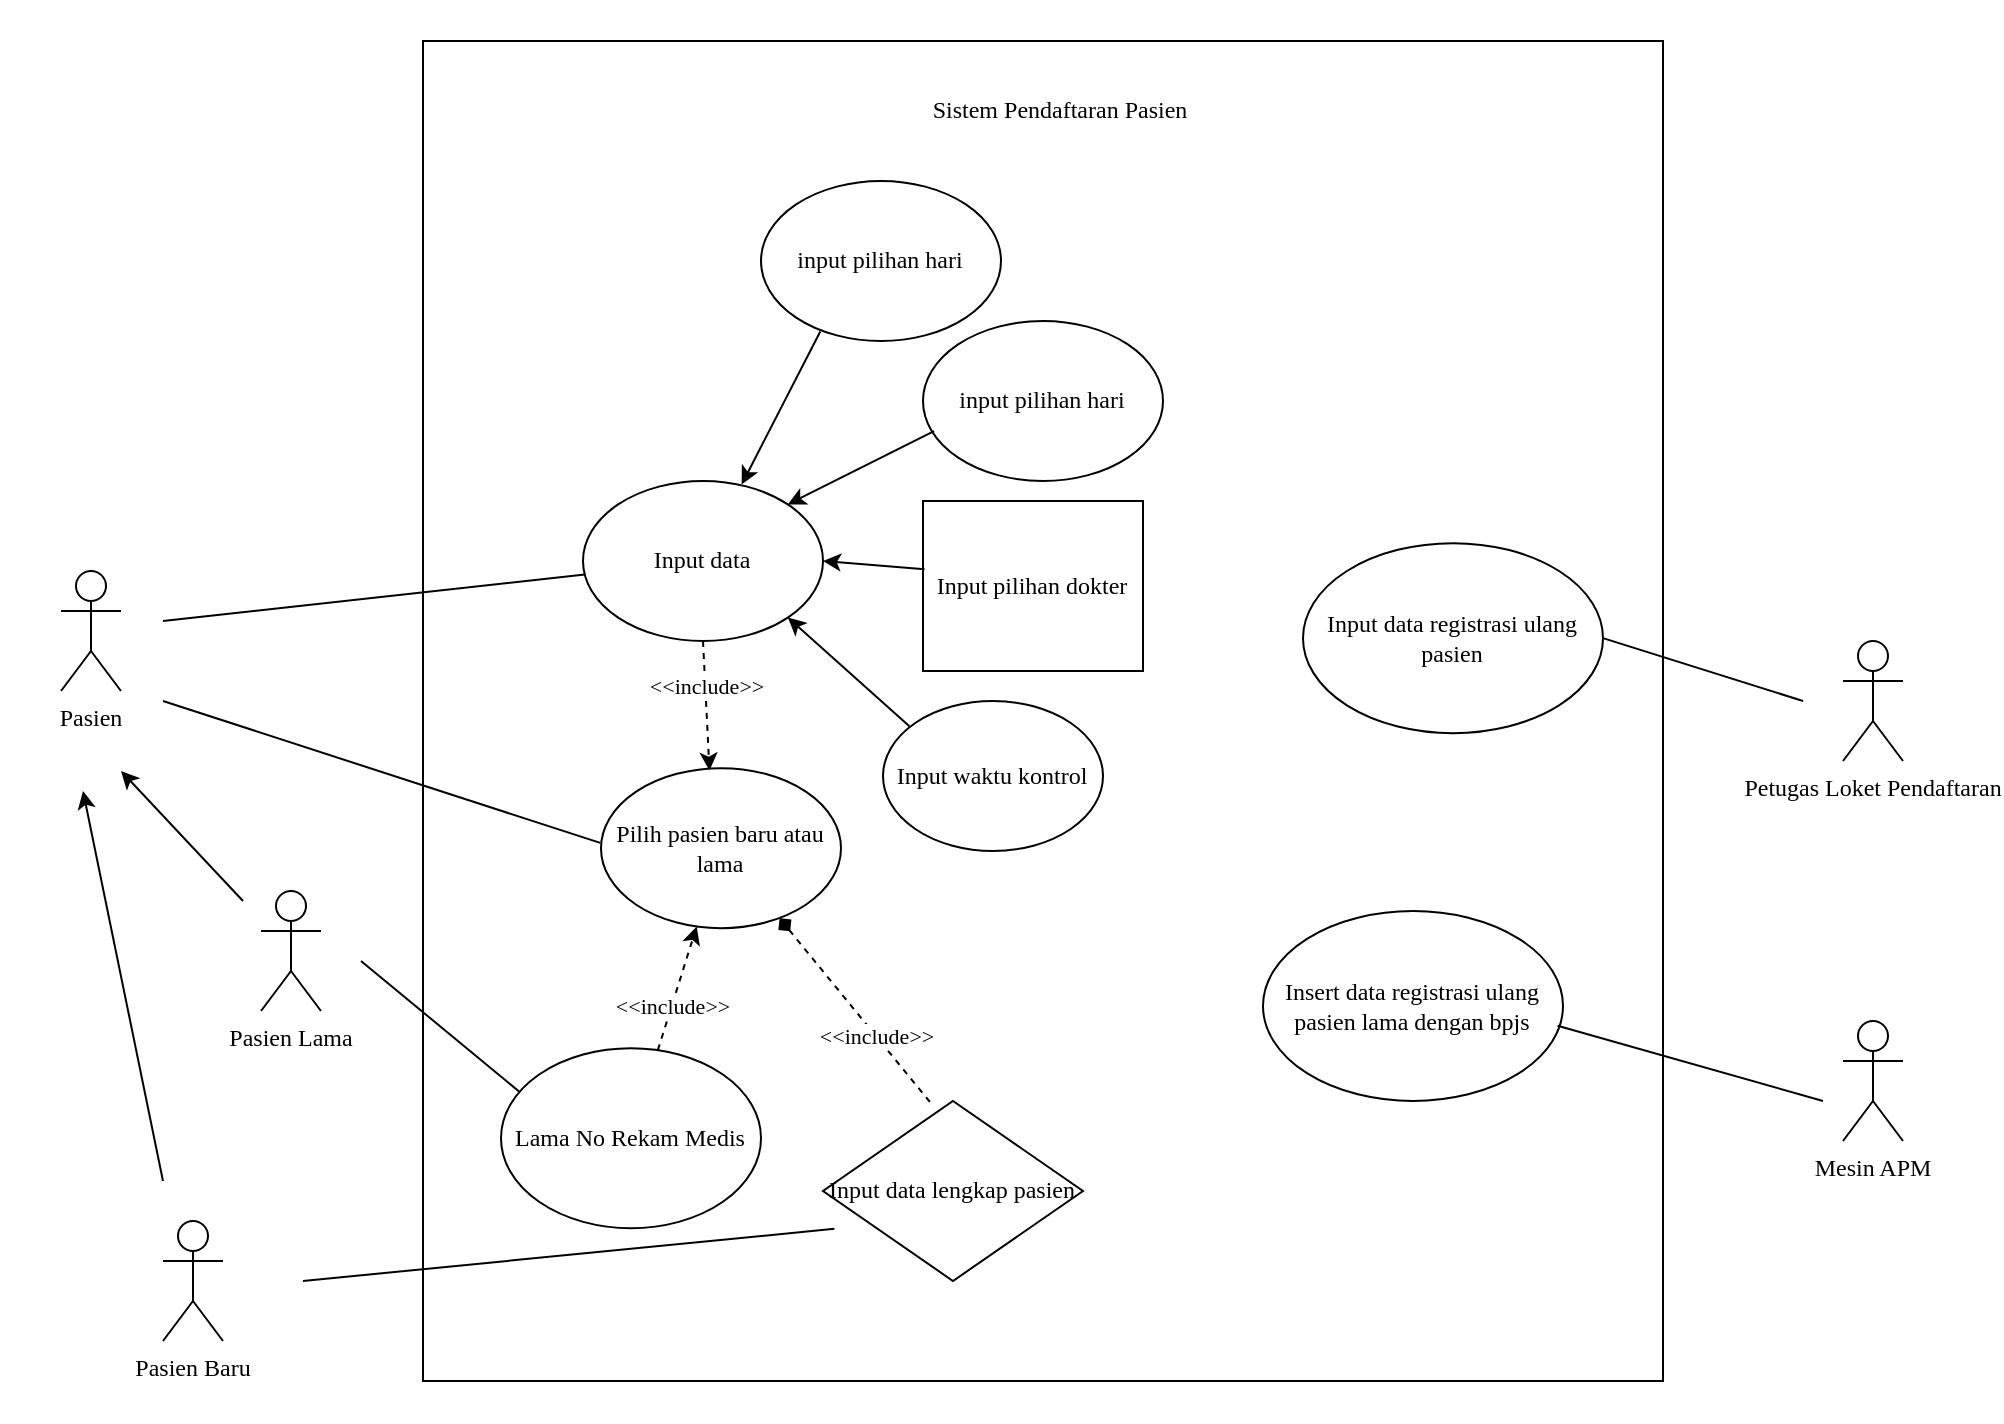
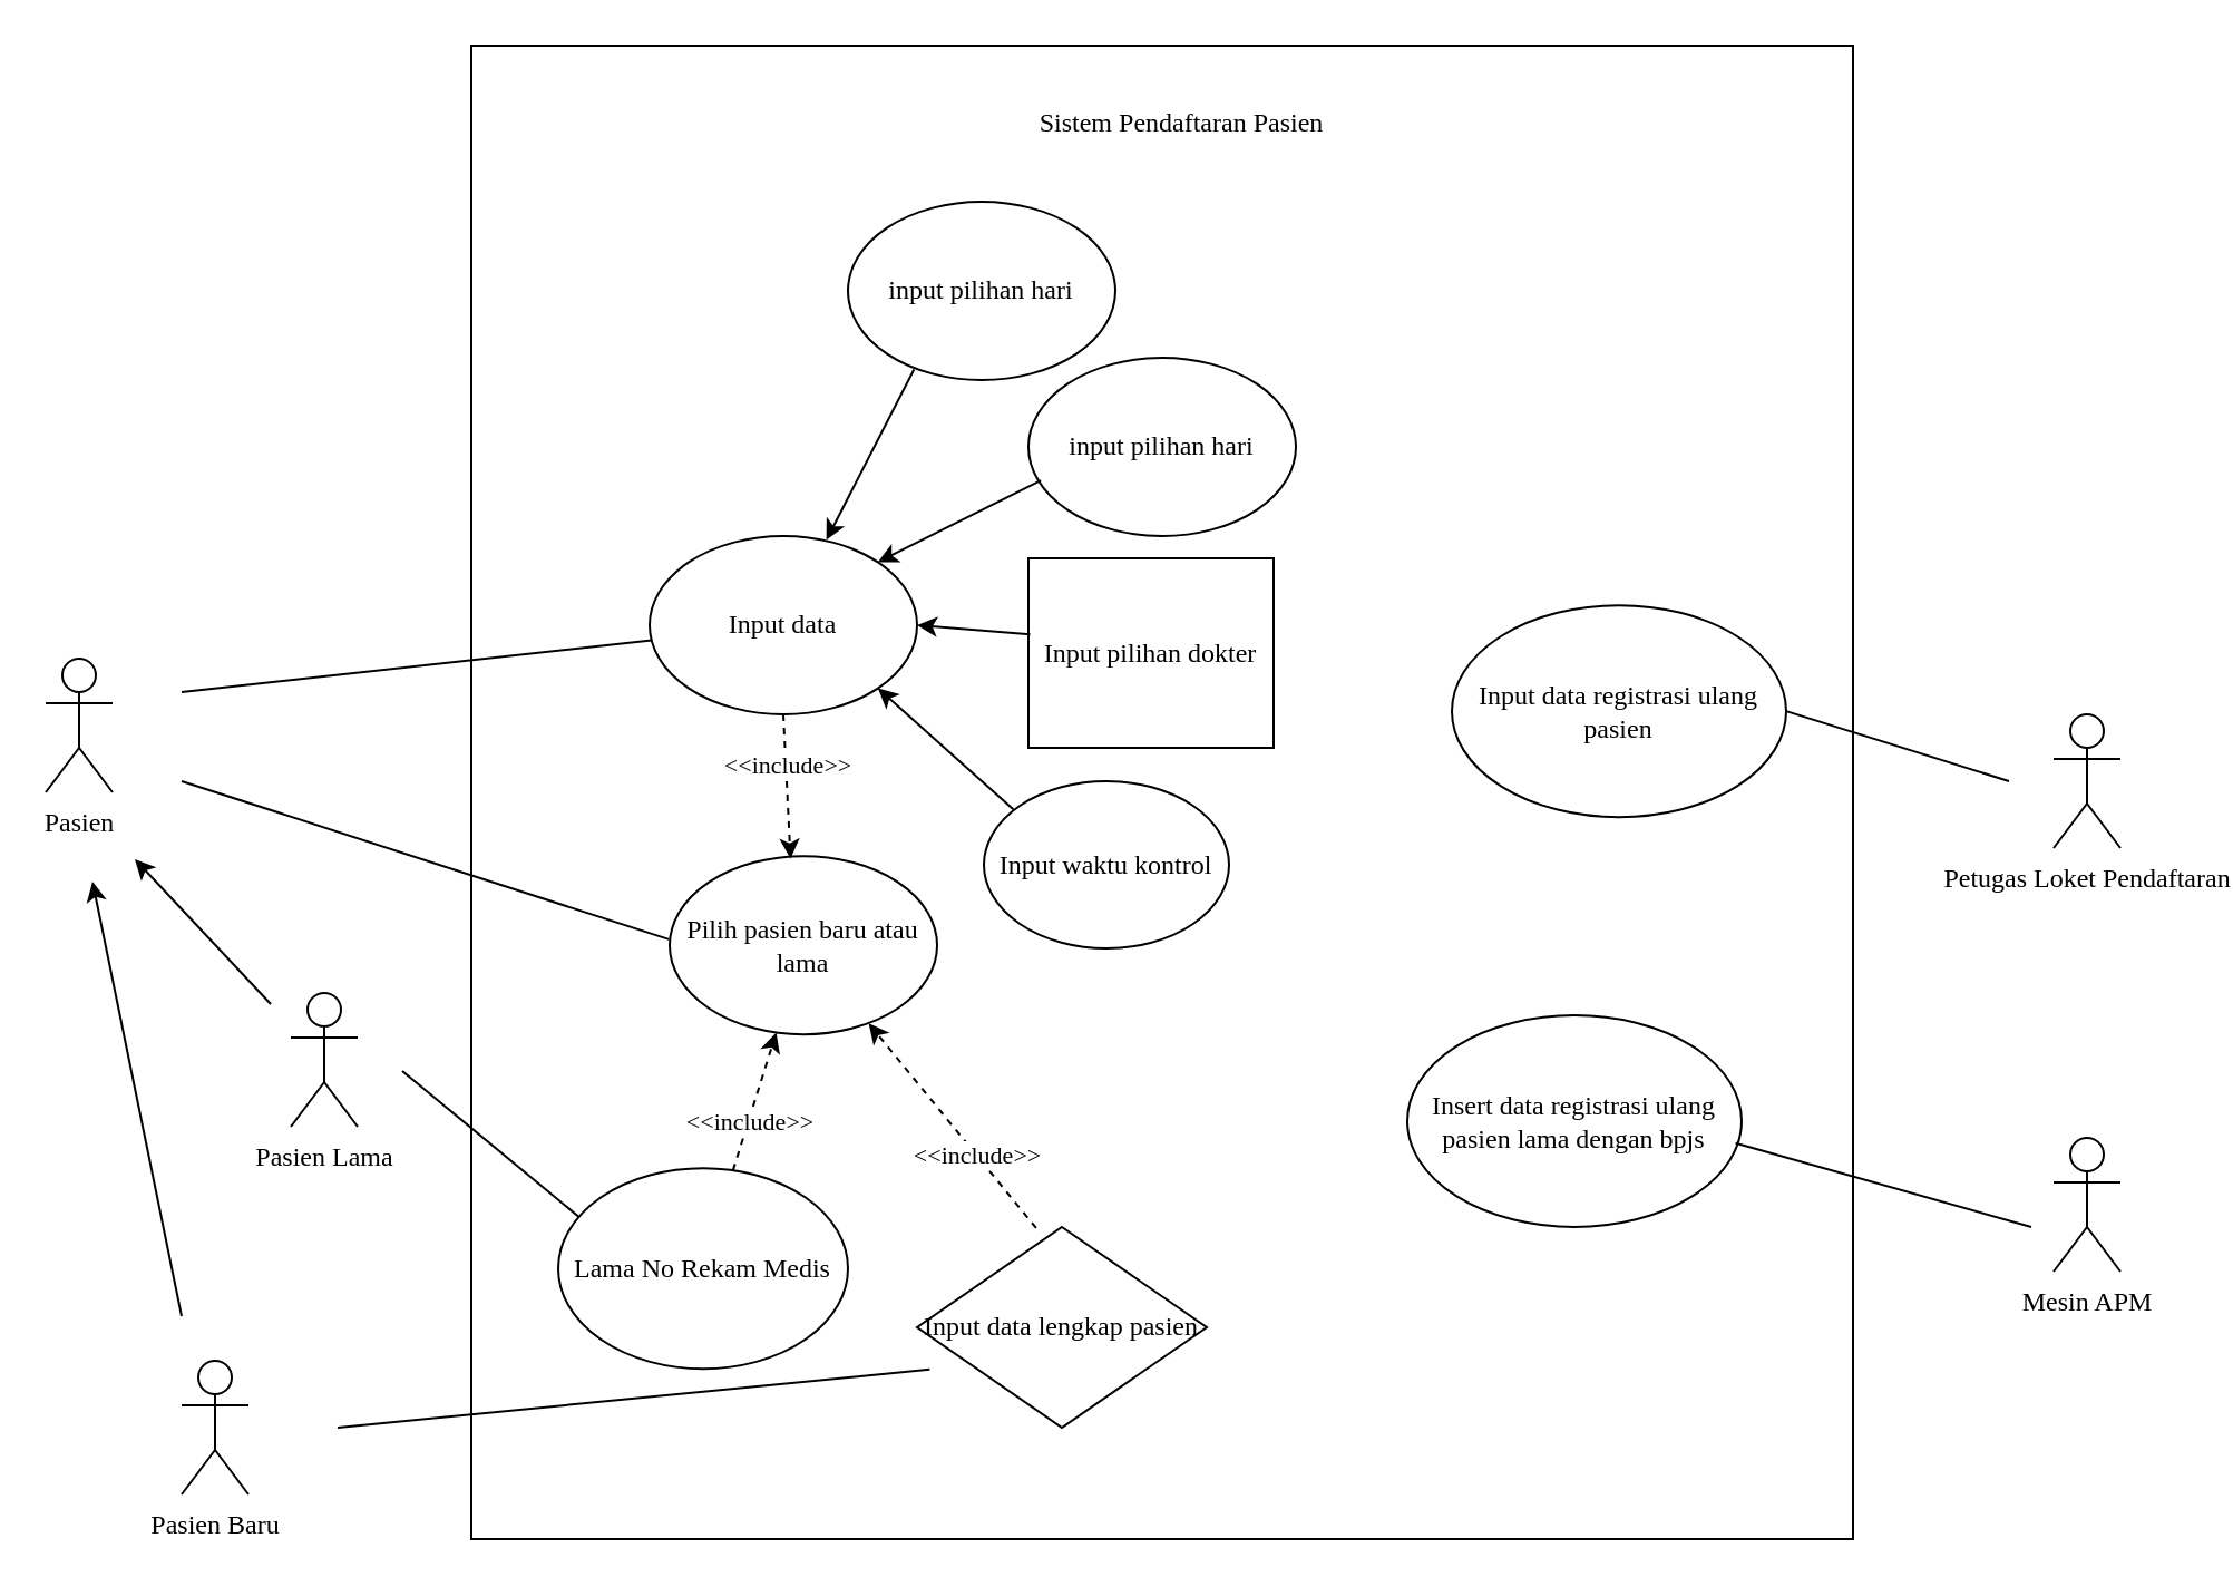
  <mxCell id="0" />
  <mxCell id="1" parent="0" />
  <mxCell id="2" value="" style="rounded=0;whiteSpace=wrap;html=1;fontFamily=Poppins;fontSource=https%3A%2F%2Ffonts.googleapis.com%2Fcss%3Ffamily%3DPoppins;" vertex="1" parent="1"><mxGeometry x="211" y="20" width="620" height="670" as="geometry" /></mxCell>
- <mxCell id="3" value="Pasien" style="shape=umlActor;verticalLabelPosition=bottom;verticalAlign=top;html=1;outlineConnect=0;fontFamily=Poppins;fontSource=https%3A%2F%2Ffonts.googleapis.com%2Fcss%3Ffamily%3DPoppins;" vertex="1" parent="1"><mxGeometry x="30" y="285" width="30" height="60" as="geometry" /></mxCell>
+ <mxCell id="3" value="Pasien" style="shape=umlActor;verticalLabelPosition=bottom;verticalAlign=top;html=1;outlineConnect=0;fontFamily=Poppins;fontSource=https%3A%2F%2Ffonts.googleapis.com%2Fcss%3Ffamily%3DPoppins;" vertex="1" parent="1"><mxGeometry x="20" y="295" width="30" height="60" as="geometry" /></mxCell>
  <mxCell id="4" value="Mesin APM" style="shape=umlActor;verticalLabelPosition=bottom;verticalAlign=top;html=1;outlineConnect=0;fontFamily=Poppins;fontSource=https%3A%2F%2Ffonts.googleapis.com%2Fcss%3Ffamily%3DPoppins;" vertex="1" parent="1"><mxGeometry x="921" y="510" width="30" height="60" as="geometry" /></mxCell>
  <mxCell id="5" value="Petugas Loket Pendaftaran" style="shape=umlActor;verticalLabelPosition=bottom;verticalAlign=top;html=1;outlineConnect=0;fontFamily=Poppins;fontSource=https%3A%2F%2Ffonts.googleapis.com%2Fcss%3Ffamily%3DPoppins;" vertex="1" parent="1"><mxGeometry x="921" y="320" width="30" height="60" as="geometry" /></mxCell>
  <mxCell id="6" value="Pasien Baru" style="shape=umlActor;verticalLabelPosition=bottom;verticalAlign=top;html=1;outlineConnect=0;fontFamily=Poppins;fontSource=https%3A%2F%2Ffonts.googleapis.com%2Fcss%3Ffamily%3DPoppins;" vertex="1" parent="1"><mxGeometry x="81" y="610" width="30" height="60" as="geometry" /></mxCell>
  <mxCell id="7" value="Pasien Lama" style="shape=umlActor;verticalLabelPosition=bottom;verticalAlign=top;html=1;outlineConnect=0;fontFamily=Poppins;fontSource=https%3A%2F%2Ffonts.googleapis.com%2Fcss%3Ffamily%3DPoppins;" vertex="1" parent="1"><mxGeometry x="130" y="445" width="30" height="60" as="geometry" /></mxCell>
  <mxCell id="8" value="Sistem Pendaftaran Pasien" style="text;html=1;strokeColor=none;fillColor=none;align=center;verticalAlign=middle;whiteSpace=wrap;rounded=0;fontFamily=Poppins;fontSource=https%3A%2F%2Ffonts.googleapis.com%2Fcss%3Ffamily%3DPoppins;" vertex="1" parent="1"><mxGeometry x="420" y="40" width="220" height="30" as="geometry" /></mxCell>
  <mxCell id="9" style="rounded=0;orthogonalLoop=1;jettySize=auto;html=1;dashed=1;fontFamily=Poppins;fontSource=https%3A%2F%2Ffonts.googleapis.com%2Fcss%3Ffamily%3DPoppins;" edge="1" parent="1" source="11" target="13"><mxGeometry relative="1" as="geometry" /></mxCell>
  <mxCell id="10" value="&amp;lt;&amp;lt;include&amp;gt;&amp;gt;" style="edgeLabel;html=1;align=center;verticalAlign=middle;resizable=0;points=[];fontFamily=Poppins;fontSource=https%3A%2F%2Ffonts.googleapis.com%2Fcss%3Ffamily%3DPoppins;" vertex="1" connectable="0" parent="9"><mxGeometry x="-0.284" relative="1" as="geometry"><mxPoint as="offset" /></mxGeometry></mxCell>
  <mxCell id="11" value="Lama No Rekam Medis" style="ellipse;whiteSpace=wrap;html=1;fontFamily=Poppins;fontSource=https%3A%2F%2Ffonts.googleapis.com%2Fcss%3Ffamily%3DPoppins;" vertex="1" parent="1"><mxGeometry x="250" y="523.58" width="130" height="90" as="geometry" /></mxCell>
  <mxCell id="12" value="Input data lengkap pasien" style="rhombus;whiteSpace=wrap;html=1;fontFamily=Poppins;fontSource=https%3A%2F%2Ffonts.googleapis.com%2Fcss%3Ffamily%3DPoppins;" vertex="1" parent="1"><mxGeometry x="411" y="550" width="130" height="90" as="geometry" /></mxCell>
  <mxCell id="13" value="Pilih pasien baru atau lama" style="ellipse;whiteSpace=wrap;html=1;fontFamily=Poppins;fontSource=https%3A%2F%2Ffonts.googleapis.com%2Fcss%3Ffamily%3DPoppins;" vertex="1" parent="1"><mxGeometry x="300" y="383.58" width="120" height="80" as="geometry" /></mxCell>
  <mxCell id="14" value="Input pilihan dokter" style="whiteSpace=wrap;html=1;fontFamily=Poppins;fontSource=https%3A%2F%2Ffonts.googleapis.com%2Fcss%3Ffamily%3DPoppins;rounded=0;" vertex="1" parent="1"><mxGeometry x="461" y="250" width="110" height="85" as="geometry" /></mxCell>
  <mxCell id="15" value="input pilihan hari" style="ellipse;whiteSpace=wrap;html=1;fontFamily=Poppins;fontSource=https%3A%2F%2Ffonts.googleapis.com%2Fcss%3Ffamily%3DPoppins;" vertex="1" parent="1"><mxGeometry x="461" y="160" width="120" height="80" as="geometry" /></mxCell>
  <mxCell id="16" value="Input waktu kontrol" style="ellipse;whiteSpace=wrap;html=1;fontFamily=Poppins;fontSource=https%3A%2F%2Ffonts.googleapis.com%2Fcss%3Ffamily%3DPoppins;" vertex="1" parent="1"><mxGeometry x="441" y="350" width="110" height="75" as="geometry" /></mxCell>
  <mxCell id="17" value="Input data" style="ellipse;whiteSpace=wrap;html=1;fontFamily=Poppins;fontSource=https%3A%2F%2Ffonts.googleapis.com%2Fcss%3Ffamily%3DPoppins;" vertex="1" parent="1"><mxGeometry x="291" y="240" width="120" height="80" as="geometry" /></mxCell>
  <mxCell id="18" value="Input data registrasi ulang pasien" style="ellipse;whiteSpace=wrap;html=1;fontFamily=Poppins;fontSource=https%3A%2F%2Ffonts.googleapis.com%2Fcss%3Ffamily%3DPoppins;" vertex="1" parent="1"><mxGeometry x="651" y="271.08" width="150" height="95" as="geometry" /></mxCell>
  <mxCell id="19" value="Insert data registrasi ulang pasien lama dengan bpjs" style="ellipse;whiteSpace=wrap;html=1;fontFamily=Poppins;fontSource=https%3A%2F%2Ffonts.googleapis.com%2Fcss%3Ffamily%3DPoppins;" vertex="1" parent="1"><mxGeometry x="631" y="455" width="150" height="95" as="geometry" /></mxCell>
  <mxCell id="20" value="" style="endArrow=none;html=1;rounded=0;entryX=-0.003;entryY=0.467;entryDx=0;entryDy=0;entryPerimeter=0;fontFamily=Poppins;fontSource=https%3A%2F%2Ffonts.googleapis.com%2Fcss%3Ffamily%3DPoppins;" edge="1" parent="1" target="13"><mxGeometry width="50" height="50" relative="1" as="geometry"><mxPoint x="81" y="350" as="sourcePoint" /><mxPoint x="330" y="553.58" as="targetPoint" /></mxGeometry></mxCell>
  <mxCell id="21" value="" style="endArrow=classic;html=1;rounded=0;fontFamily=Poppins;fontSource=https%3A%2F%2Ffonts.googleapis.com%2Fcss%3Ffamily%3DPoppins;" edge="1" parent="1"><mxGeometry width="50" height="50" relative="1" as="geometry"><mxPoint x="81" y="590" as="sourcePoint" /><mxPoint x="41" y="395" as="targetPoint" /></mxGeometry></mxCell>
  <mxCell id="22" value="" style="endArrow=classic;html=1;rounded=0;fontFamily=Poppins;fontSource=https%3A%2F%2Ffonts.googleapis.com%2Fcss%3Ffamily%3DPoppins;" edge="1" parent="1"><mxGeometry width="50" height="50" relative="1" as="geometry"><mxPoint x="121" y="450" as="sourcePoint" /><mxPoint x="60" y="385" as="targetPoint" /></mxGeometry></mxCell>
  <mxCell id="23" value="" style="endArrow=none;html=1;rounded=0;entryX=0.073;entryY=0.245;entryDx=0;entryDy=0;entryPerimeter=0;fontFamily=Poppins;fontSource=https%3A%2F%2Ffonts.googleapis.com%2Fcss%3Ffamily%3DPoppins;" edge="1" parent="1" target="11"><mxGeometry width="50" height="50" relative="1" as="geometry"><mxPoint x="180" y="480" as="sourcePoint" /><mxPoint x="300" y="449.58" as="targetPoint" /></mxGeometry></mxCell>
  <mxCell id="24" value="" style="endArrow=none;html=1;rounded=0;entryX=0.044;entryY=0.71;entryDx=0;entryDy=0;entryPerimeter=0;fontFamily=Poppins;fontSource=https%3A%2F%2Ffonts.googleapis.com%2Fcss%3Ffamily%3DPoppins;" edge="1" parent="1" target="12"><mxGeometry width="50" height="50" relative="1" as="geometry"><mxPoint x="151" y="640" as="sourcePoint" /><mxPoint x="300" y="623.58" as="targetPoint" /></mxGeometry></mxCell>
- <mxCell id="25" style="rounded=0;orthogonalLoop=1;jettySize=auto;html=1;dashed=1;entryX=0.744;entryY=0.938;entryDx=0;entryDy=0;entryPerimeter=0;exitX=0.411;exitY=0.005;exitDx=0;exitDy=0;exitPerimeter=0;fontFamily=Poppins;fontSource=https%3A%2F%2Ffonts.googleapis.com%2Fcss%3Ffamily%3DPoppins;endArrow=diamond;" edge="1" parent="1" source="12" target="13"><mxGeometry relative="1" as="geometry"><mxPoint x="431" y="640" as="sourcePoint" /><mxPoint x="460" y="665.58" as="targetPoint" /></mxGeometry></mxCell>
+ <mxCell id="25" style="rounded=0;orthogonalLoop=1;jettySize=auto;html=1;dashed=1;entryX=0.744;entryY=0.938;entryDx=0;entryDy=0;entryPerimeter=0;exitX=0.411;exitY=0.005;exitDx=0;exitDy=0;exitPerimeter=0;fontFamily=Poppins;fontSource=https%3A%2F%2Ffonts.googleapis.com%2Fcss%3Ffamily%3DPoppins;" edge="1" parent="1" source="12" target="13"><mxGeometry relative="1" as="geometry"><mxPoint x="431" y="640" as="sourcePoint" /><mxPoint x="460" y="665.58" as="targetPoint" /></mxGeometry></mxCell>
  <mxCell id="26" value="&amp;lt;&amp;lt;include&amp;gt;&amp;gt;" style="edgeLabel;html=1;align=center;verticalAlign=middle;resizable=0;points=[];fontFamily=Poppins;fontSource=https%3A%2F%2Ffonts.googleapis.com%2Fcss%3Ffamily%3DPoppins;" vertex="1" connectable="0" parent="25"><mxGeometry x="-0.284" relative="1" as="geometry"><mxPoint as="offset" /></mxGeometry></mxCell>
  <mxCell id="27" value="" style="endArrow=none;html=1;rounded=0;entryX=0.008;entryY=0.584;entryDx=0;entryDy=0;entryPerimeter=0;fontFamily=Poppins;fontSource=https%3A%2F%2Ffonts.googleapis.com%2Fcss%3Ffamily%3DPoppins;" edge="1" parent="1" target="17"><mxGeometry width="50" height="50" relative="1" as="geometry"><mxPoint x="81" y="310" as="sourcePoint" /><mxPoint x="312" y="399" as="targetPoint" /></mxGeometry></mxCell>
  <mxCell id="28" style="rounded=0;orthogonalLoop=1;jettySize=auto;html=1;dashed=1;exitX=0.5;exitY=1;exitDx=0;exitDy=0;entryX=0.452;entryY=0.015;entryDx=0;entryDy=0;entryPerimeter=0;fontFamily=Poppins;fontSource=https%3A%2F%2Ffonts.googleapis.com%2Fcss%3Ffamily%3DPoppins;" edge="1" parent="1" source="17" target="13"><mxGeometry relative="1" as="geometry"><mxPoint x="338" y="535" as="sourcePoint" /><mxPoint x="358" y="473" as="targetPoint" /></mxGeometry></mxCell>
  <mxCell id="29" value="&amp;lt;&amp;lt;include&amp;gt;&amp;gt;" style="edgeLabel;html=1;align=center;verticalAlign=middle;resizable=0;points=[];fontFamily=Poppins;fontSource=https%3A%2F%2Ffonts.googleapis.com%2Fcss%3Ffamily%3DPoppins;" vertex="1" connectable="0" parent="28"><mxGeometry x="-0.284" relative="1" as="geometry"><mxPoint as="offset" /></mxGeometry></mxCell>
  <mxCell id="30" value="" style="endArrow=classic;html=1;rounded=0;entryX=1;entryY=0;entryDx=0;entryDy=0;exitX=0.046;exitY=0.688;exitDx=0;exitDy=0;exitPerimeter=0;fontFamily=Poppins;fontSource=https%3A%2F%2Ffonts.googleapis.com%2Fcss%3Ffamily%3DPoppins;" edge="1" parent="1" source="15" target="17"><mxGeometry width="50" height="50" relative="1" as="geometry"><mxPoint x="451" y="270" as="sourcePoint" /><mxPoint x="401" y="180" as="targetPoint" /></mxGeometry></mxCell>
  <mxCell id="31" value="" style="endArrow=classic;html=1;rounded=0;entryX=1;entryY=0.5;entryDx=0;entryDy=0;exitX=0.007;exitY=0.401;exitDx=0;exitDy=0;exitPerimeter=0;fontFamily=Poppins;fontSource=https%3A%2F%2Ffonts.googleapis.com%2Fcss%3Ffamily%3DPoppins;" edge="1" parent="1" source="14" target="17"><mxGeometry width="50" height="50" relative="1" as="geometry"><mxPoint x="481" y="220" as="sourcePoint" /><mxPoint x="416" y="273" as="targetPoint" /></mxGeometry></mxCell>
  <mxCell id="32" value="" style="endArrow=classic;html=1;rounded=0;entryX=1;entryY=1;entryDx=0;entryDy=0;exitX=0.12;exitY=0.168;exitDx=0;exitDy=0;exitPerimeter=0;fontFamily=Poppins;fontSource=https%3A%2F%2Ffonts.googleapis.com%2Fcss%3Ffamily%3DPoppins;" edge="1" parent="1" source="16" target="17"><mxGeometry width="50" height="50" relative="1" as="geometry"><mxPoint x="481" y="319.43" as="sourcePoint" /><mxPoint x="411" y="319.43" as="targetPoint" /></mxGeometry></mxCell>
  <mxCell id="33" value="" style="endArrow=none;html=1;rounded=0;exitX=1;exitY=0.5;exitDx=0;exitDy=0;fontFamily=Poppins;fontSource=https%3A%2F%2Ffonts.googleapis.com%2Fcss%3Ffamily%3DPoppins;" edge="1" parent="1" source="18"><mxGeometry width="50" height="50" relative="1" as="geometry"><mxPoint x="615" y="341" as="sourcePoint" /><mxPoint x="901" y="350" as="targetPoint" /></mxGeometry></mxCell>
  <mxCell id="34" value="" style="endArrow=none;html=1;rounded=0;exitX=0.982;exitY=0.604;exitDx=0;exitDy=0;exitPerimeter=0;fontFamily=Poppins;fontSource=https%3A%2F%2Ffonts.googleapis.com%2Fcss%3Ffamily%3DPoppins;" edge="1" parent="1" source="19"><mxGeometry width="50" height="50" relative="1" as="geometry"><mxPoint x="741" y="496" as="sourcePoint" /><mxPoint x="911" as="targetPoint" y="550" /></mxGeometry></mxCell>
  <mxCell id="35" value="input pilihan hari" style="ellipse;whiteSpace=wrap;html=1;fontFamily=Poppins;fontSource=https%3A%2F%2Ffonts.googleapis.com%2Fcss%3Ffamily%3DPoppins;" vertex="1" parent="1"><mxGeometry x="380" y="90" width="120" height="80" as="geometry" /></mxCell>
  <mxCell id="36" value="" style="endArrow=classic;html=1;rounded=0;entryX=0.661;entryY=0.022;entryDx=0;entryDy=0;exitX=0.247;exitY=0.941;exitDx=0;exitDy=0;fontFamily=Poppins;fontSource=https%3A%2F%2Ffonts.googleapis.com%2Fcss%3Ffamily%3DPoppins;exitPerimeter=0;entryPerimeter=0;" edge="1" parent="1" source="35" target="17"><mxGeometry width="50" height="50" relative="1" as="geometry"><mxPoint x="477" y="225" as="sourcePoint" /><mxPoint x="403" y="262" as="targetPoint" /></mxGeometry></mxCell>
